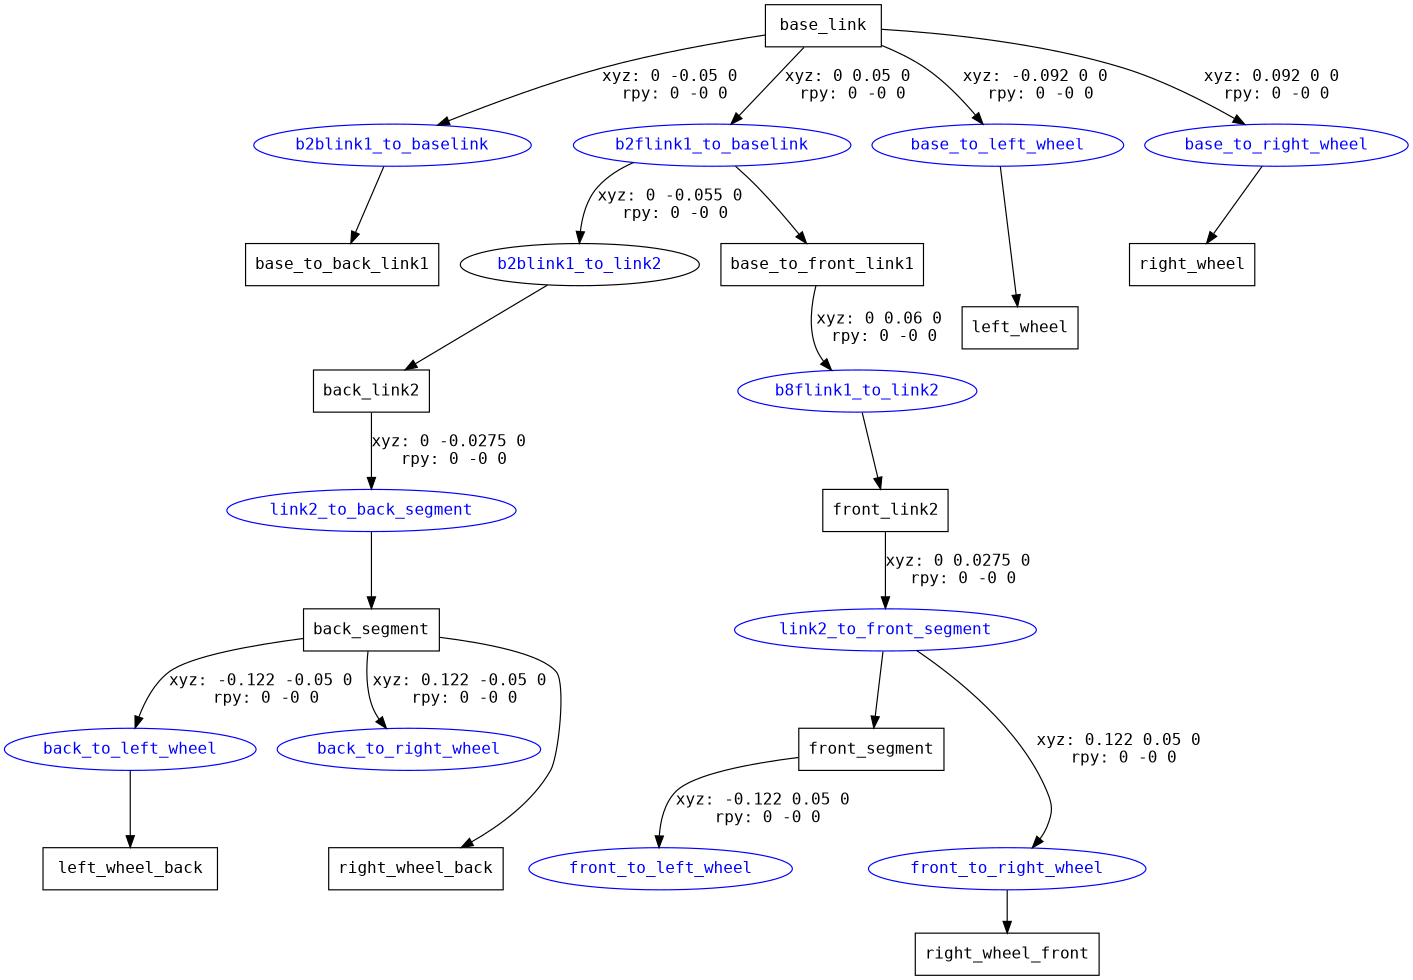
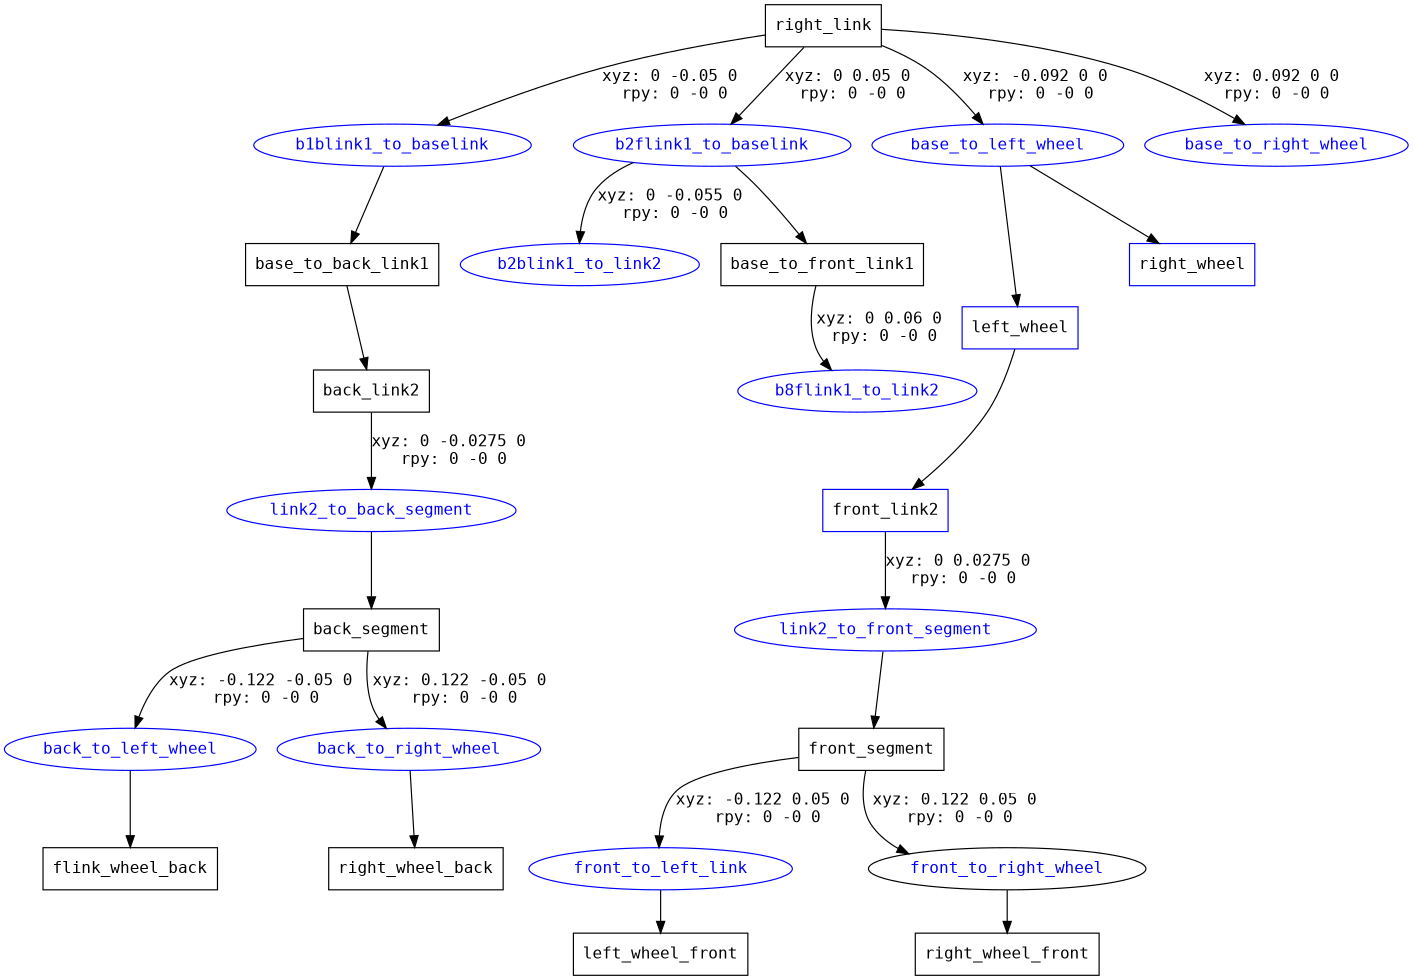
  digraph {
    fontname="DejaVu Sans Mono"
    node [fontname="DejaVu Sans Mono" shape=box]
    edge [fontname="DejaVu Sans Mono"]
-   n1 [label=base_link]
-   b2blink1_to_baselink [color=blue fontcolor=blue shape=ellipse]
+   n1 [label=right_link]
+   b2blink1_to_baselink [color=blue fontcolor=blue shape=ellipse label=b1blink1_to_baselink]
    b2flink1_to_baselink [color=blue fontcolor=blue shape=ellipse]
    base_to_left_wheel [color=blue fontcolor=blue shape=ellipse]
    base_to_right_wheel [color=blue fontcolor=blue shape=ellipse]
    n6 [label=base_to_back_link1]
-   b2blink1_to_link2 [color=black fontcolor=blue shape=ellipse]
+   b2blink1_to_link2 [color=blue fontcolor=blue shape=ellipse]
    n8 [label=base_to_front_link1]
-   n9 [label=left_wheel]
-   n10 [label=right_wheel]
+   n9 [label=left_wheel color=blue]
+   n10 [label=right_wheel color=blue]
    n11 [label=back_link2]
    link2_to_back_segment [color=blue fontcolor=blue shape=ellipse]
    n13 [label=back_segment]
    back_to_left_wheel [color=blue fontcolor=blue shape=ellipse]
    back_to_right_wheel [color=blue fontcolor=blue shape=ellipse]
-   n16 [label=left_wheel_back]
+   n16 [label=flink_wheel_back]
    n17 [label=right_wheel_back]
    n18 [color=blue fontcolor=blue label=b8flink1_to_link2 shape=ellipse]
-   n19 [label=front_link2]
+   n19 [label=front_link2 color=blue]
    link2_to_front_segment [color=blue fontcolor=blue shape=ellipse]
    n21 [label=front_segment]
-   front_to_left_wheel [color=blue fontcolor=blue shape=ellipse]
-   front_to_right_wheel [color=blue fontcolor=blue shape=ellipse]
+   front_to_left_wheel [color=blue fontcolor=blue shape=ellipse label=front_to_left_link]
+   front_to_right_wheel [color=black fontcolor=blue shape=ellipse]
+   n24 [label=left_wheel_front]
    n25 [label=right_wheel_front]
    n1 -> b2blink1_to_baselink [label="xyz: 0 -0.05 0 \nrpy: 0 -0 0"]
    n1 -> b2flink1_to_baselink [label="xyz: 0 0.05 0 \nrpy: 0 -0 0"]
    n1 -> base_to_left_wheel [label="xyz: -0.092 0 0 \nrpy: 0 -0 0"]
    n1 -> base_to_right_wheel [label="xyz: 0.092 0 0 \nrpy: 0 -0 0"]
    b2blink1_to_baselink -> n6
    b2flink1_to_baselink -> b2blink1_to_link2 [label="xyz: 0 -0.055 0 \nrpy: 0 -0 0"]
    b2flink1_to_baselink -> n8
    base_to_left_wheel -> n9
-   base_to_right_wheel -> n10
-   b2blink1_to_link2 -> n11
+   base_to_left_wheel -> n10
+   n6 -> n11
    n8 -> n18 [label="xyz: 0 0.06 0 \nrpy: 0 -0 0"]
    n11 -> link2_to_back_segment [label="xyz: 0 -0.0275 0 \nrpy: 0 -0 0"]
    link2_to_back_segment -> n13
    n13 -> back_to_left_wheel [label="xyz: -0.122 -0.05 0 \nrpy: 0 -0 0"]
    n13 -> back_to_right_wheel [label="xyz: 0.122 -0.05 0 \nrpy: 0 -0 0"]
    back_to_left_wheel -> n16
-   n13 -> n17
-   n18 -> n19
+   back_to_right_wheel -> n17
+   n9 -> n19
    n19 -> link2_to_front_segment [label="xyz: 0 0.0275 0 \nrpy: 0 -0 0"]
    link2_to_front_segment -> n21
    n21 -> front_to_left_wheel [label="xyz: -0.122 0.05 0 \nrpy: 0 -0 0"]
-   link2_to_front_segment -> front_to_right_wheel [label="xyz: 0.122 0.05 0 \nrpy: 0 -0 0"]
+   n21 -> front_to_right_wheel [label="xyz: 0.122 0.05 0 \nrpy: 0 -0 0"]
+   front_to_left_wheel -> n24
    front_to_right_wheel -> n25
  }
